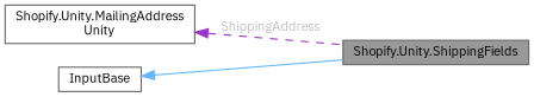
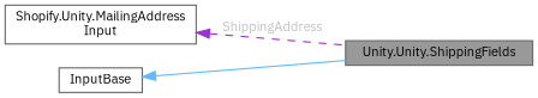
  digraph {
    fontname="IBM Plex Sans"
    rankdir=LR
    node [color=gray40 fillcolor=white fontname="IBM Plex Sans" fontsize=10 shape=box style=filled]
    edge [dir=back fontname="IBM Plex Sans" fontsize=10 labelfontname=Helvetica labelfontsize=10]
-   n1 [fillcolor=grey60 fontcolor=black height=0.2 label="Shopify.Unity.ShippingFields" width=0.4]
-   n2 [height=0.2 label="Shopify.Unity.MailingAddress\lUnity" width=0.4]
+   n1 [fillcolor=grey60 fontcolor=black height=0.2 label="Unity.Unity.ShippingFields" width=0.4]
+   n2 [height=0.2 label="Shopify.Unity.MailingAddress\lInput" width=0.4]
    n3 [height=0.2 label=InputBase width=0.4]
    n2 -> n1 [color=darkorchid3 fontcolor=grey label=" ShippingAddress" style=dashed]
    n3 -> n1 [color=steelblue1 style=solid]
  }
